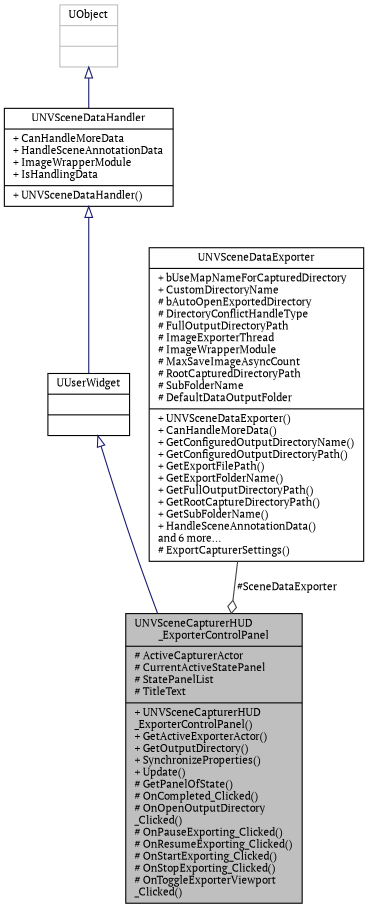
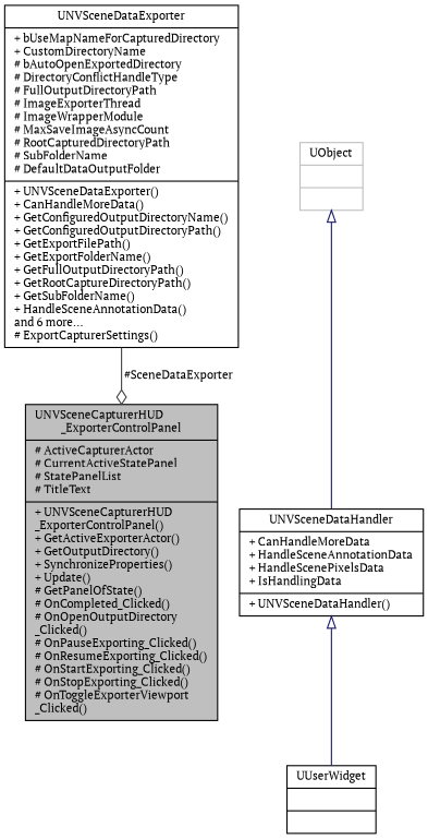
  digraph {
    fontname="PT Serif"
    node [color=black fillcolor=white fontname="PT Serif" fontsize=10 shape=record style=filled]
    edge [arrowtail=onormal color=midnightblue dir=back fontname="PT Serif" fontsize=10 labelfontname=Helvetica labelfontsize=10 style=solid]
    n1 [fillcolor=grey75 fontcolor=black height=0.2 label="{UNVSceneCapturerHUD\l_ExporterControlPanel\n|# ActiveCapturerActor\l# CurrentActiveStatePanel\l# StatePanelList\l# TitleText\l|+ UNVSceneCapturerHUD\l_ExporterControlPanel()\l+ GetActiveExporterActor()\l+ GetOutputDirectory()\l+ SynchronizeProperties()\l+ Update()\l# GetPanelOfState()\l# OnCompleted_Clicked()\l# OnOpenOutputDirectory\l_Clicked()\l# OnPauseExporting_Clicked()\l# OnResumeExporting_Clicked()\l# OnStartExporting_Clicked()\l# OnStopExporting_Clicked()\l# OnToggleExporterViewport\l_Clicked()\l}" width=0.4]
    n2 [height=0.2 label="{UUserWidget\n||}" width=0.4]
    n3 [height=0.2 label="{UNVSceneDataExporter\n|+ bUseMapNameForCapturedDirectory\l+ CustomDirectoryName\l# bAutoOpenExportedDirectory\l# DirectoryConflictHandleType\l# FullOutputDirectoryPath\l# ImageExporterThread\l# ImageWrapperModule\l# MaxSaveImageAsyncCount\l# RootCapturedDirectoryPath\l# SubFolderName\l# DefaultDataOutputFolder\l|+ UNVSceneDataExporter()\l+ CanHandleMoreData()\l+ GetConfiguredOutputDirectoryName()\l+ GetConfiguredOutputDirectoryPath()\l+ GetExportFilePath()\l+ GetExportFolderName()\l+ GetFullOutputDirectoryPath()\l+ GetRootCaptureDirectoryPath()\l+ GetSubFolderName()\l+ HandleSceneAnnotationData()\land 6 more...\l# ExportCapturerSettings()\l}" width=0.4]
-   n4 [height=0.2 label="{UNVSceneDataHandler\n|+ CanHandleMoreData\l+ HandleSceneAnnotationData\l+ ImageWrapperModule\l+ IsHandlingData\l|+ UNVSceneDataHandler()\l}" width=0.4]
+   n4 [height=0.2 label="{UNVSceneDataHandler\n|+ CanHandleMoreData\l+ HandleSceneAnnotationData\l+ HandleScenePixelsData\l+ IsHandlingData\l|+ UNVSceneDataHandler()\l}" width=0.4]
    n5 [color=grey75 height=0.2 label="{UObject\n||}" width=0.4]
-   n2 -> n1
    n3 -> n1 [arrowhead=odiamond color=grey25 label=" #SceneDataExporter" arrowtail="" dir=""]
    n4 -> n2
    n5 -> n4
  }
